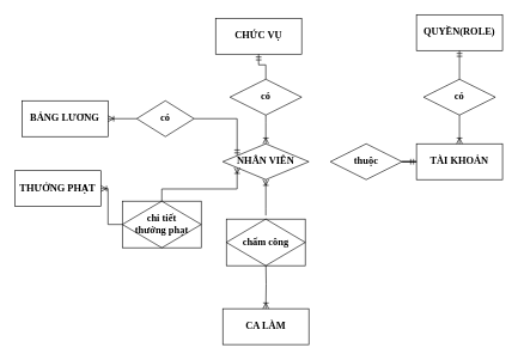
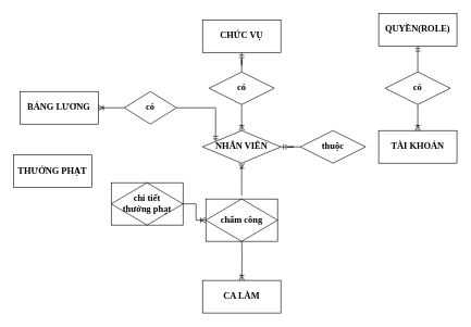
  <mxCell id="0" />
  <mxCell id="1" parent="0" />
- <mxCell id="2" value="&lt;font style=&quot;font-size: 14px;&quot; face=&quot;Times New Roman&quot;&gt;&lt;b&gt;CHỨC VỤ&lt;/b&gt;&lt;/font&gt;" style="rounded=0;whiteSpace=wrap;html=1;" parent="1" vertex="1"><mxGeometry x="300" y="25" width="120" height="50" as="geometry" /></mxCell>
+ <mxCell id="2" value="&lt;font style=&quot;font-size: 14px;&quot; face=&quot;Times New Roman&quot;&gt;&lt;b&gt;CHỨC VỤ&lt;/b&gt;&lt;/font&gt;" style="rounded=0;whiteSpace=wrap;html=1;" parent="1" vertex="1"><mxGeometry x="310" y="30" width="120" height="50" as="geometry" /></mxCell>
  <mxCell id="3" value="&lt;font style=&quot;font-size: 14px;&quot; face=&quot;Times New Roman&quot;&gt;&lt;b&gt;CA LÀM&lt;/b&gt;&lt;/font&gt;" style="rounded=0;whiteSpace=wrap;html=1;" parent="1" vertex="1"><mxGeometry x="310" y="430" width="120" height="50" as="geometry" /></mxCell>
  <mxCell id="4" value="&lt;font style=&quot;font-size: 14px;&quot; face=&quot;Times New Roman&quot;&gt;&lt;b&gt;QUYỀN(ROLE)&lt;/b&gt;&lt;/font&gt;" style="rounded=0;whiteSpace=wrap;html=1;" parent="1" vertex="1"><mxGeometry x="580" y="20" width="120" height="50" as="geometry" /></mxCell>
  <mxCell id="5" value="&lt;font style=&quot;font-size: 14px;&quot; face=&quot;Times New Roman&quot;&gt;&lt;b&gt;NHÂN VIÊN&lt;/b&gt;&lt;/font&gt;" style="rhombus;whiteSpace=wrap;html=1;" parent="1" vertex="1"><mxGeometry x="310" y="200" width="120" height="50" as="geometry" /></mxCell>
  <mxCell id="6" value="&lt;font style=&quot;font-size: 14px;&quot; face=&quot;Times New Roman&quot;&gt;&lt;b&gt;TÀI KHOẢN&lt;/b&gt;&lt;/font&gt;" style="rounded=0;whiteSpace=wrap;html=1;" parent="1" vertex="1"><mxGeometry x="580" y="200" width="120" height="50" as="geometry" /></mxCell>
  <mxCell id="7" value="&lt;font style=&quot;font-size: 14px;&quot; face=&quot;Times New Roman&quot;&gt;&lt;b&gt;THƯỞNG PHẠT&lt;/b&gt;&lt;/font&gt;" style="rounded=0;whiteSpace=wrap;html=1;" parent="1" vertex="1"><mxGeometry x="20" y="237.5" width="120" height="50" as="geometry" /></mxCell>
  <mxCell id="8" value="&lt;font style=&quot;font-size: 14px;&quot; face=&quot;Times New Roman&quot;&gt;&lt;b&gt;BẢNG LƯƠNG&lt;/b&gt;&lt;/font&gt;" style="rounded=0;whiteSpace=wrap;html=1;" parent="1" vertex="1"><mxGeometry x="30" y="140" width="120" height="50" as="geometry" /></mxCell>
  <mxCell id="9" style="edgeStyle=orthogonalEdgeStyle;rounded=0;orthogonalLoop=1;jettySize=auto;html=1;fontFamily=Times New Roman;fontSize=14;endArrow=ERoneToMany;endFill=0;" parent="1" source="11" target="5" edge="1"><mxGeometry relative="1" as="geometry"><Array as="points"><mxPoint x="370" y="170" /><mxPoint x="370" y="170" /></Array></mxGeometry></mxCell>
  <mxCell id="10" style="edgeStyle=orthogonalEdgeStyle;rounded=0;orthogonalLoop=1;jettySize=auto;html=1;fontFamily=Times New Roman;fontSize=14;endArrow=ERmandOne;endFill=0;" parent="1" source="11" target="2" edge="1"><mxGeometry relative="1" as="geometry" /></mxCell>
  <mxCell id="11" value="&lt;b&gt;có&lt;/b&gt;" style="rhombus;whiteSpace=wrap;html=1;fontFamily=Times New Roman;fontSize=14;" parent="1" vertex="1"><mxGeometry x="320" y="110" width="100" height="50" as="geometry" /></mxCell>
  <mxCell id="12" style="edgeStyle=orthogonalEdgeStyle;rounded=0;orthogonalLoop=1;jettySize=auto;html=1;endArrow=ERmandOne;endFill=0;exitX=0.5;exitY=0;exitDx=0;exitDy=0;" parent="1" source="25" target="4" edge="1"><mxGeometry relative="1" as="geometry"><mxPoint x="642.5" y="105" as="sourcePoint" /></mxGeometry></mxCell>
  <mxCell id="13" style="edgeStyle=orthogonalEdgeStyle;rounded=0;orthogonalLoop=1;jettySize=auto;html=1;fontFamily=Times New Roman;fontSize=14;endArrow=ERoneToMany;endFill=0;" parent="1" target="5" edge="1"><mxGeometry relative="1" as="geometry"><Array as="points"><mxPoint x="370" y="290" /><mxPoint x="370" y="290" /></Array><mxPoint x="370" y="300" as="sourcePoint" /></mxGeometry></mxCell>
  <mxCell id="14" style="edgeStyle=orthogonalEdgeStyle;rounded=0;orthogonalLoop=1;jettySize=auto;html=1;fontFamily=Times New Roman;fontSize=14;endArrow=ERoneToMany;endFill=0;" parent="1" target="3" edge="1"><mxGeometry relative="1" as="geometry"><mxPoint x="370" y="360" as="sourcePoint" /></mxGeometry></mxCell>
- <mxCell id="15" style="edgeStyle=orthogonalEdgeStyle;rounded=0;orthogonalLoop=1;jettySize=auto;html=1;fontFamily=Times New Roman;fontSize=14;endArrow=ERoneToMany;endFill=0;" parent="1" source="17" target="7" edge="1"><mxGeometry relative="1" as="geometry"><mxPoint x="-160" y="345" as="targetPoint" /></mxGeometry></mxCell>
- <mxCell id="16" style="edgeStyle=orthogonalEdgeStyle;rounded=0;orthogonalLoop=1;jettySize=auto;html=1;endArrow=ERoneToMany;endFill=0;" edge="1" parent="1" source="17" target="5"><mxGeometry relative="1" as="geometry"><Array as="points"><mxPoint x="330" y="263" /></Array></mxGeometry></mxCell>
+ <mxCell id="15" style="edgeStyle=orthogonalEdgeStyle;rounded=0;orthogonalLoop=1;jettySize=auto;html=1;fontFamily=Times New Roman;fontSize=14;endArrow=ERoneToMany;endFill=0;" parent="1" source="17" target="26" edge="1"><mxGeometry relative="1" as="geometry"><mxPoint x="-160" y="345" as="targetPoint" /></mxGeometry></mxCell>
  <mxCell id="17" value="&lt;b&gt;chi tiết&lt;br&gt;thưởng phạt&lt;br&gt;&lt;/b&gt;" style="shape=associativeEntity;whiteSpace=wrap;html=1;align=center;fontFamily=Times New Roman;fontSize=14;" parent="1" vertex="1"><mxGeometry x="170" y="280" width="110" height="65" as="geometry" /></mxCell>
  <mxCell id="18" style="edgeStyle=orthogonalEdgeStyle;rounded=0;orthogonalLoop=1;jettySize=auto;html=1;fontFamily=Times New Roman;fontSize=14;endArrow=ERmandOne;endFill=0;" parent="1" source="20" target="5" edge="1"><mxGeometry relative="1" as="geometry"><Array as="points"><mxPoint x="330" y="165" /></Array></mxGeometry></mxCell>
  <mxCell id="19" style="edgeStyle=orthogonalEdgeStyle;rounded=0;orthogonalLoop=1;jettySize=auto;html=1;fontFamily=Times New Roman;fontSize=14;endArrow=ERoneToMany;endFill=0;" parent="1" source="20" target="8" edge="1"><mxGeometry relative="1" as="geometry" /></mxCell>
  <mxCell id="20" value="&lt;b&gt;có&lt;/b&gt;" style="rhombus;whiteSpace=wrap;html=1;fontFamily=Times New Roman;fontSize=14;" parent="1" vertex="1"><mxGeometry x="190" y="140" width="80" height="50" as="geometry" /></mxCell>
- <mxCell id="22" style="edgeStyle=orthogonalEdgeStyle;rounded=0;orthogonalLoop=1;jettySize=auto;html=1;endArrow=ERmandOne;endFill=0;" parent="1" source="23" target="6" edge="1"><mxGeometry relative="1" as="geometry" /></mxCell>
+ <mxCell id="21" style="edgeStyle=orthogonalEdgeStyle;rounded=0;orthogonalLoop=1;jettySize=auto;html=1;endArrow=ERmandOne;endFill=0;" parent="1" source="23" target="5" edge="1"><mxGeometry relative="1" as="geometry" /></mxCell>
  <mxCell id="23" value="&lt;b&gt;thuộc&lt;/b&gt;" style="rhombus;whiteSpace=wrap;html=1;fontFamily=Times New Roman;fontSize=14;" parent="1" vertex="1"><mxGeometry x="460" y="200" width="100" height="50" as="geometry" /></mxCell>
  <mxCell id="24" style="edgeStyle=orthogonalEdgeStyle;rounded=0;orthogonalLoop=1;jettySize=auto;html=1;endArrow=ERoneToMany;endFill=0;" edge="1" parent="1" source="25" target="6"><mxGeometry relative="1" as="geometry" /></mxCell>
  <mxCell id="25" value="&lt;b&gt;có&lt;/b&gt;" style="rhombus;whiteSpace=wrap;html=1;fontFamily=Times New Roman;fontSize=14;" vertex="1" parent="1"><mxGeometry x="590" y="110" width="100" height="50" as="geometry" /></mxCell>
  <mxCell id="26" value="&lt;b&gt;chấm công&lt;br&gt;&lt;/b&gt;" style="shape=associativeEntity;whiteSpace=wrap;html=1;align=center;fontFamily=Times New Roman;fontSize=14;" vertex="1" parent="1"><mxGeometry x="315" y="305" width="110" height="65" as="geometry" /></mxCell>
